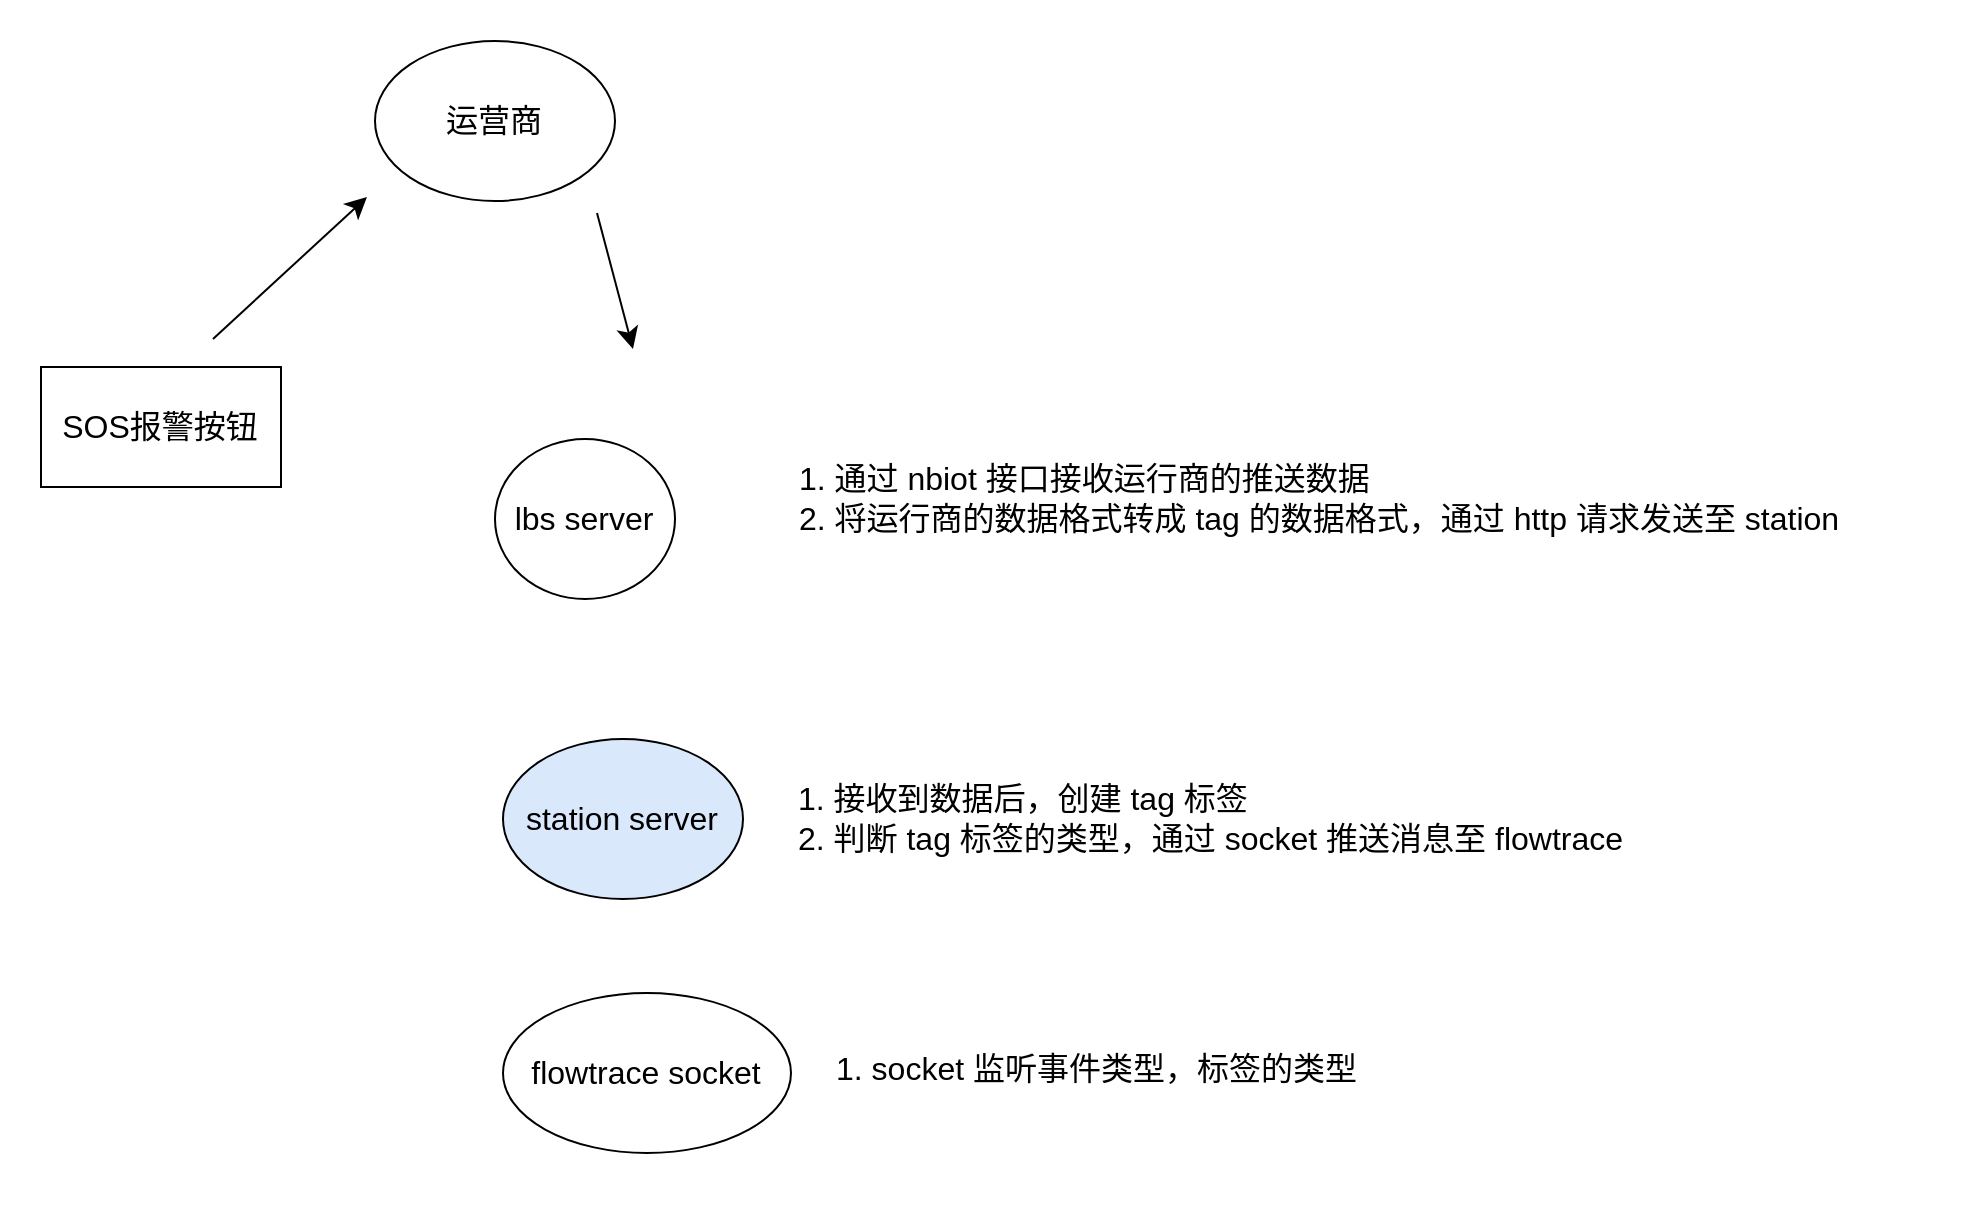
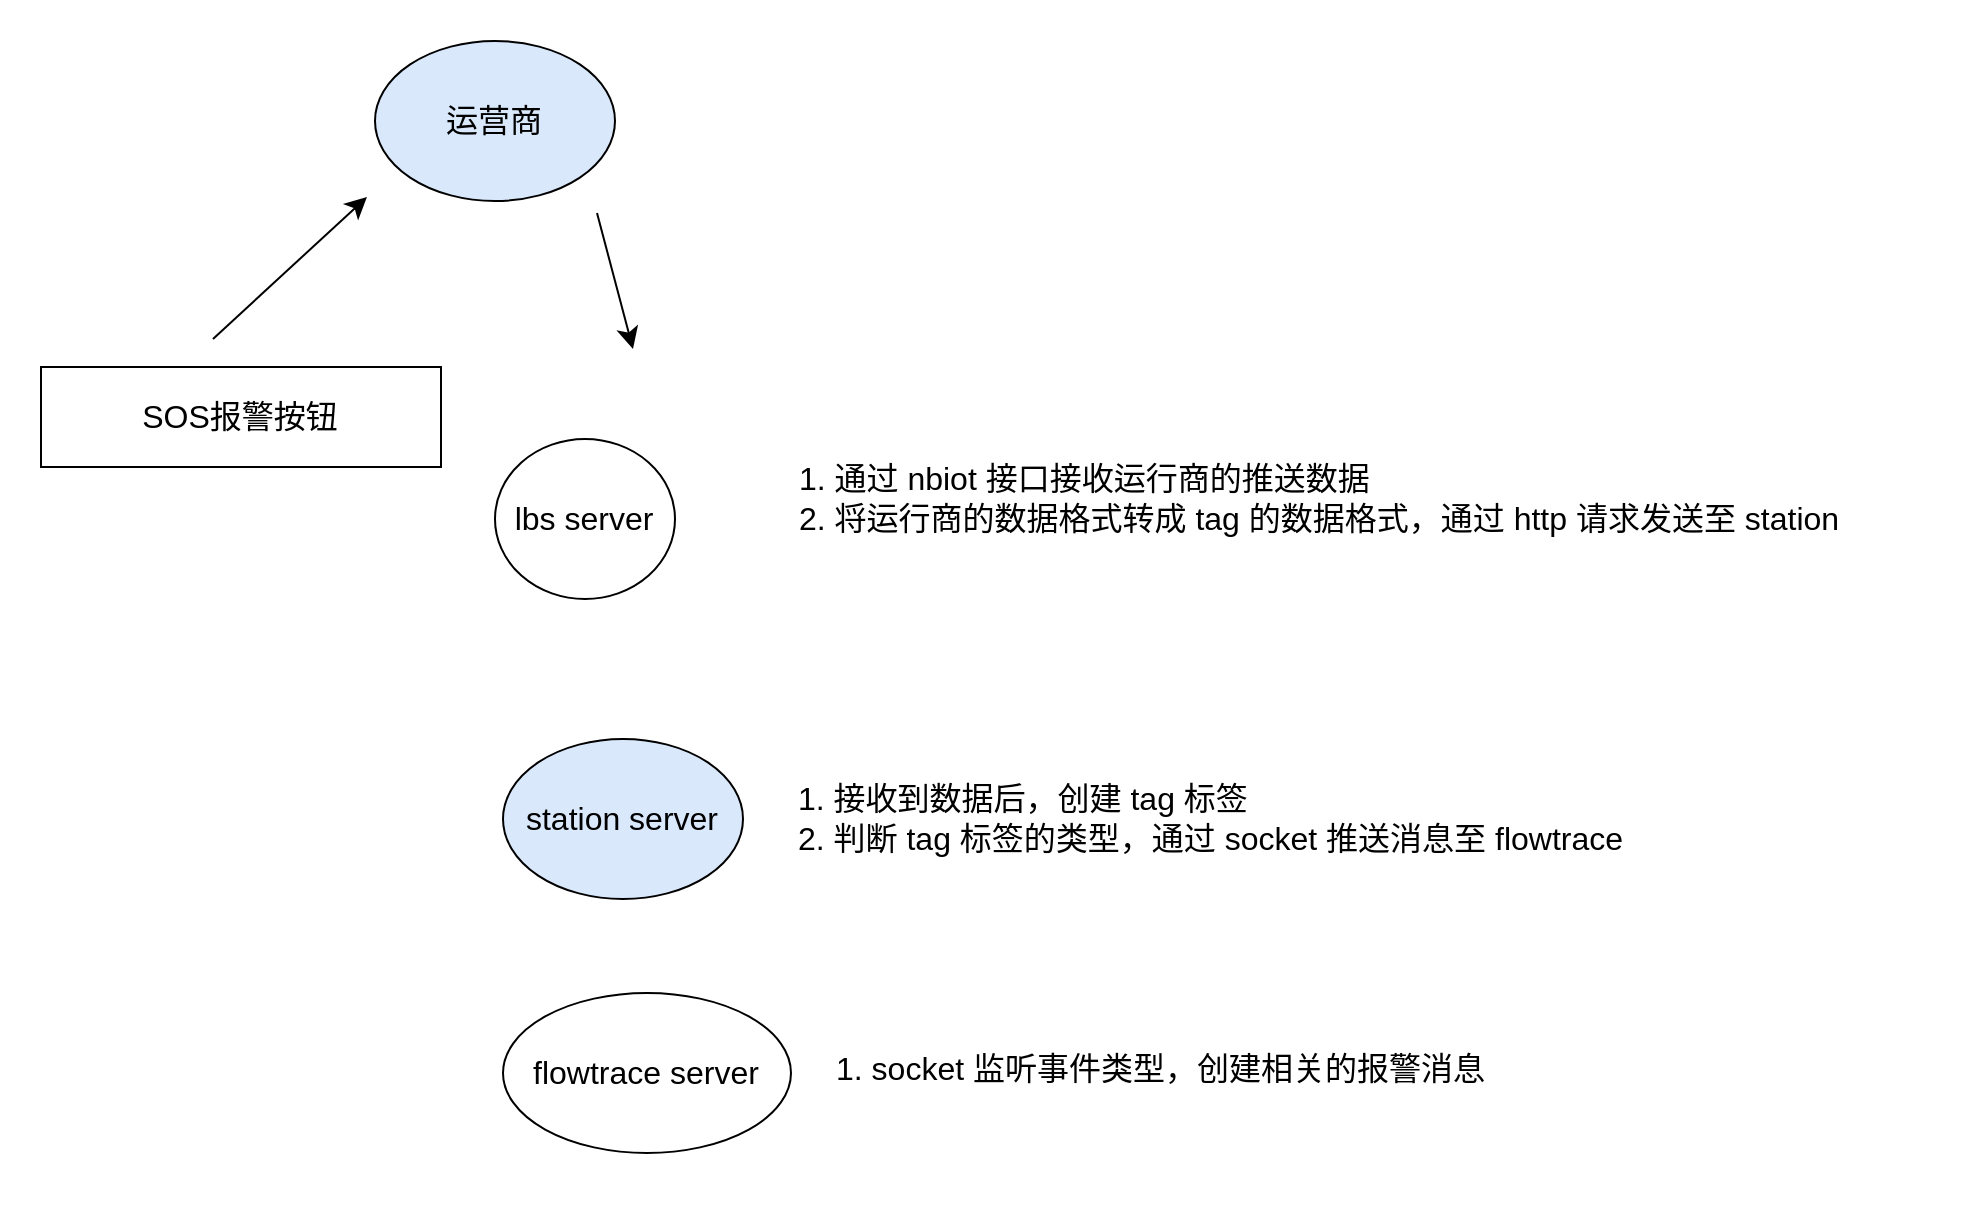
  <mxCell id="0" />
  <mxCell id="1" parent="0" />
- <mxCell id="2" value="运营商" style="ellipse;whiteSpace=wrap;html=1;fontSize=16;" vertex="1" parent="1"><mxGeometry x="187" y="20" width="120" height="80" as="geometry" /></mxCell>
- <mxCell id="3" value="SOS报警按钮" style="rounded=0;whiteSpace=wrap;html=1;fontSize=16;" vertex="1" parent="1"><mxGeometry x="20" y="183" width="120" height="60" as="geometry" /></mxCell>
+ <mxCell id="2" value="运营商" style="ellipse;whiteSpace=wrap;html=1;fontSize=16;fillColor=#dae8fc;" vertex="1" parent="1"><mxGeometry x="187" y="20" width="120" height="80" as="geometry" /></mxCell>
+ <mxCell id="3" value="SOS报警按钮" style="rounded=0;whiteSpace=wrap;html=1;fontSize=16;" vertex="1" parent="1"><mxGeometry x="20" y="183" width="200" height="50" as="geometry" /></mxCell>
  <mxCell id="4" value="lbs server" style="ellipse;whiteSpace=wrap;html=1;fontSize=16;" vertex="1" parent="1"><mxGeometry x="247" y="219" width="90" height="80" as="geometry" /></mxCell>
  <mxCell id="5" value="station server" style="ellipse;whiteSpace=wrap;html=1;fontSize=16;fillColor=#dae8fc;" vertex="1" parent="1"><mxGeometry x="251" y="369" width="120" height="80" as="geometry" /></mxCell>
- <mxCell id="6" value="flowtrace socket" style="ellipse;whiteSpace=wrap;html=1;fontSize=16;" vertex="1" parent="1"><mxGeometry x="251" y="496" width="144" height="80" as="geometry" /></mxCell>
+ <mxCell id="6" value="flowtrace server" style="ellipse;whiteSpace=wrap;html=1;fontSize=16;" vertex="1" parent="1"><mxGeometry x="251" y="496" width="144" height="80" as="geometry" /></mxCell>
  <mxCell id="7" value="" style="endArrow=classic;html=1;rounded=0;fontSize=12;startSize=8;endSize=8;curved=1;" edge="1" parent="1"><mxGeometry width="50" height="50" relative="1" as="geometry"><mxPoint x="106" y="169" as="sourcePoint" /><mxPoint x="183" y="98" as="targetPoint" /></mxGeometry></mxCell>
  <mxCell id="8" value="" style="endArrow=classic;html=1;rounded=0;fontSize=12;startSize=8;endSize=8;curved=1;" edge="1" parent="1"><mxGeometry width="50" height="50" relative="1" as="geometry"><mxPoint x="298" y="106" as="sourcePoint" /><mxPoint x="316" y="174" as="targetPoint" /></mxGeometry></mxCell>
  <mxCell id="9" value="&lt;div style=&quot;text-align: left;&quot;&gt;&lt;span style=&quot;background-color: initial;&quot;&gt;1. 通过 nbiot 接口接收运行商的推送数据&lt;/span&gt;&lt;/div&gt;2. 将运行商的数据格式转成 tag 的数据格式，通过 http 请求发送至 station" style="text;html=1;strokeColor=none;fillColor=none;align=center;verticalAlign=middle;whiteSpace=wrap;rounded=0;fontSize=16;" vertex="1" parent="1"><mxGeometry x="383" y="198" width="553" height="101" as="geometry" /></mxCell>
  <mxCell id="10" value="&lt;div style=&quot;&quot;&gt;&lt;span style=&quot;background-color: initial;&quot;&gt;1. 接收到数据后，创建 tag 标签&lt;/span&gt;&lt;/div&gt;&lt;div style=&quot;&quot;&gt;&lt;span style=&quot;background-color: initial;&quot;&gt;2. 判断 tag 标签的类型，通过 socket 推送消息至 flowtrace&lt;/span&gt;&lt;/div&gt;&lt;div style=&quot;&quot;&gt;&lt;/div&gt;" style="text;html=1;strokeColor=none;fillColor=none;align=left;verticalAlign=middle;whiteSpace=wrap;rounded=0;fontSize=16;" vertex="1" parent="1"><mxGeometry x="397" y="358.5" width="553" height="101" as="geometry" /></mxCell>
- <mxCell id="11" value="&lt;div style=&quot;&quot;&gt;1. socket 监听事件类型，标签的类型&lt;/div&gt;&lt;div style=&quot;&quot;&gt;&lt;/div&gt;" style="text;html=1;strokeColor=none;fillColor=none;align=left;verticalAlign=middle;whiteSpace=wrap;rounded=0;fontSize=16;" vertex="1" parent="1"><mxGeometry x="416" y="483" width="553" height="101" as="geometry" /></mxCell>
+ <mxCell id="11" value="&lt;div style=&quot;&quot;&gt;1. socket 监听事件类型，创建相关的报警消息&lt;/div&gt;&lt;div style=&quot;&quot;&gt;&lt;/div&gt;" style="text;html=1;strokeColor=none;fillColor=none;align=left;verticalAlign=middle;whiteSpace=wrap;rounded=0;fontSize=16;" vertex="1" parent="1"><mxGeometry x="416" y="483" width="553" height="101" as="geometry" /></mxCell>
